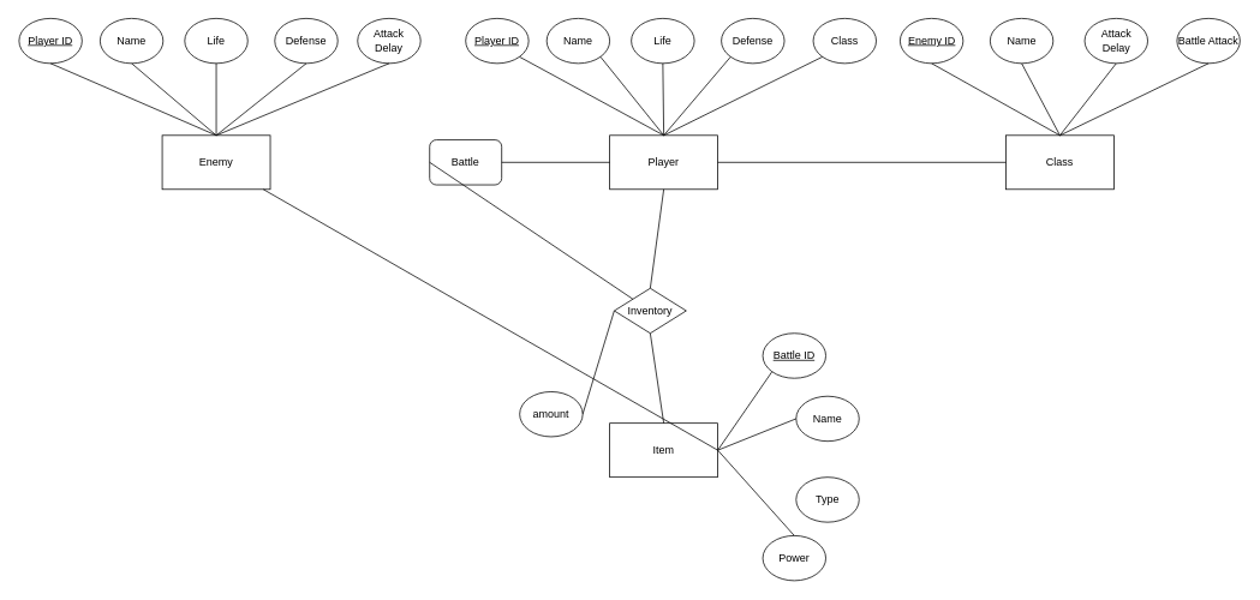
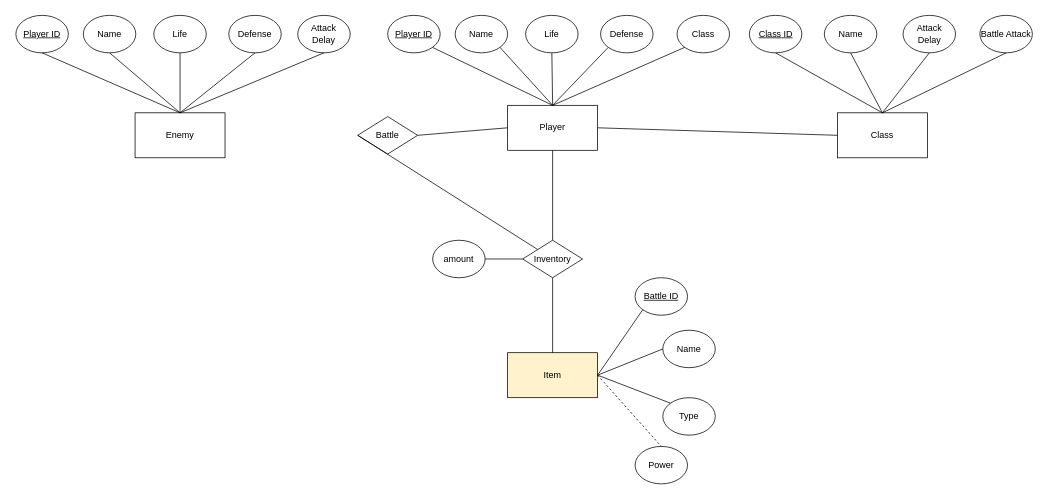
  <mxCell id="0" />
  <mxCell id="1" parent="0" />
- <mxCell id="2" value="Player" style="rounded=0;whiteSpace=wrap;html=1;" parent="1" vertex="1"><mxGeometry x="676" y="150" width="120" height="60" as="geometry" /></mxCell>
- <mxCell id="3" value="Battle" style="whiteSpace=wrap;html=1;rounded=1;" parent="1" vertex="1"><mxGeometry x="476" y="155" width="80" height="50" as="geometry" /></mxCell>
+ <mxCell id="2" value="Player" style="rounded=0;whiteSpace=wrap;html=1;" parent="1" vertex="1"><mxGeometry x="676" y="140" width="120" height="60" as="geometry" /></mxCell>
+ <mxCell id="3" value="Battle" style="rhombus;whiteSpace=wrap;html=1;" parent="1" vertex="1"><mxGeometry x="476" y="155" width="80" height="50" as="geometry" /></mxCell>
  <mxCell id="4" value="Enemy" style="rounded=0;whiteSpace=wrap;html=1;" parent="1" vertex="1"><mxGeometry x="179" y="150" width="120" height="60" as="geometry" /></mxCell>
- <mxCell id="5" value="Item" style="rounded=0;whiteSpace=wrap;html=1;" parent="1" vertex="1"><mxGeometry x="676" y="470" width="120" height="60" as="geometry" /></mxCell>
- <mxCell id="6" value="Inventory" style="rhombus;whiteSpace=wrap;html=1;" parent="1" vertex="1"><mxGeometry x="681" y="320" width="80" height="50" as="geometry" /></mxCell>
+ <mxCell id="5" value="Item" style="rounded=0;whiteSpace=wrap;html=1;fillColor=#fff2cc;" parent="1" vertex="1"><mxGeometry x="676" y="470" width="120" height="60" as="geometry" /></mxCell>
+ <mxCell id="6" value="Inventory" style="rhombus;whiteSpace=wrap;html=1;" parent="1" vertex="1"><mxGeometry x="696" y="320" width="80" height="50" as="geometry" /></mxCell>
  <mxCell id="7" value="" style="endArrow=none;html=1;rounded=0;entryX=0.5;entryY=1;entryDx=0;entryDy=0;exitX=0.5;exitY=0;exitDx=0;exitDy=0;" parent="1" source="6" target="2" edge="1"><mxGeometry width="50" height="50" relative="1" as="geometry"><mxPoint x="516" y="430" as="sourcePoint" /><mxPoint x="566" y="380" as="targetPoint" /></mxGeometry></mxCell>
  <mxCell id="8" value="" style="endArrow=none;html=1;rounded=0;entryX=0.5;entryY=1;entryDx=0;entryDy=0;exitX=0.5;exitY=0;exitDx=0;exitDy=0;" parent="1" source="5" target="6" edge="1"><mxGeometry width="50" height="50" relative="1" as="geometry"><mxPoint x="896" y="410" as="sourcePoint" /><mxPoint x="896" y="300" as="targetPoint" /></mxGeometry></mxCell>
  <mxCell id="9" value="" style="endArrow=none;html=1;rounded=0;entryX=1;entryY=0.5;entryDx=0;entryDy=0;exitX=0;exitY=0.5;exitDx=0;exitDy=0;" parent="1" source="2" target="3" edge="1"><mxGeometry width="50" height="50" relative="1" as="geometry"><mxPoint x="566" y="350" as="sourcePoint" /><mxPoint x="566" y="240" as="targetPoint" /></mxGeometry></mxCell>
  <mxCell id="10" value="" style="endArrow=none;html=1;rounded=0;exitX=0;exitY=0.5;exitDx=0;exitDy=0;" parent="1" source="3" target="6" edge="1"><mxGeometry width="50" height="50" relative="1" as="geometry"><mxPoint x="626" y="290" as="sourcePoint" /><mxPoint x="506" y="290" as="targetPoint" /></mxGeometry></mxCell>
  <mxCell id="11" value="Player ID" style="ellipse;whiteSpace=wrap;html=1;fontStyle=4" parent="1" vertex="1"><mxGeometry x="516" y="20" width="70" height="50" as="geometry" /></mxCell>
  <mxCell id="12" value="Name" style="ellipse;whiteSpace=wrap;html=1;" parent="1" vertex="1"><mxGeometry x="606" y="20" width="70" height="50" as="geometry" /></mxCell>
  <mxCell id="13" value="Life" style="ellipse;whiteSpace=wrap;html=1;" parent="1" vertex="1"><mxGeometry x="700" y="20" width="70" height="50" as="geometry" /></mxCell>
  <mxCell id="14" value="Defense" style="ellipse;whiteSpace=wrap;html=1;" parent="1" vertex="1"><mxGeometry x="800" y="20" width="70" height="50" as="geometry" /></mxCell>
  <mxCell id="15" value="Class" style="ellipse;whiteSpace=wrap;html=1;" parent="1" vertex="1"><mxGeometry x="902" y="20" width="70" height="50" as="geometry" /></mxCell>
  <mxCell id="16" value="&lt;div&gt;Class&lt;/div&gt;" style="rounded=0;whiteSpace=wrap;html=1;" parent="1" vertex="1"><mxGeometry x="1116" y="150" width="120" height="60" as="geometry" /></mxCell>
  <mxCell id="17" value="" style="endArrow=none;html=1;rounded=0;entryX=1;entryY=0.5;entryDx=0;entryDy=0;exitX=0;exitY=0.5;exitDx=0;exitDy=0;" parent="1" source="16" target="2" edge="1"><mxGeometry width="50" height="50" relative="1" as="geometry"><mxPoint x="1041" y="190" as="sourcePoint" /><mxPoint x="921" y="190" as="targetPoint" /></mxGeometry></mxCell>
  <mxCell id="18" value="" style="endArrow=none;html=1;rounded=0;entryX=1;entryY=1;entryDx=0;entryDy=0;exitX=0.5;exitY=0;exitDx=0;exitDy=0;" parent="1" source="2" target="11" edge="1"><mxGeometry width="50" height="50" relative="1" as="geometry"><mxPoint x="626" y="160" as="sourcePoint" /><mxPoint x="676" y="110" as="targetPoint" /></mxGeometry></mxCell>
  <mxCell id="19" value="" style="endArrow=none;html=1;rounded=0;entryX=1;entryY=1;entryDx=0;entryDy=0;exitX=0.5;exitY=0;exitDx=0;exitDy=0;" parent="1" source="2" target="12" edge="1"><mxGeometry width="50" height="50" relative="1" as="geometry"><mxPoint x="746" y="160" as="sourcePoint" /><mxPoint x="561" y="80" as="targetPoint" /></mxGeometry></mxCell>
  <mxCell id="20" value="" style="endArrow=none;html=1;rounded=0;entryX=0.5;entryY=1;entryDx=0;entryDy=0;exitX=0.5;exitY=0;exitDx=0;exitDy=0;" parent="1" source="2" target="13" edge="1"><mxGeometry width="50" height="50" relative="1" as="geometry"><mxPoint x="756" y="170" as="sourcePoint" /><mxPoint x="571" y="90" as="targetPoint" /></mxGeometry></mxCell>
  <mxCell id="21" value="" style="endArrow=none;html=1;rounded=0;entryX=0;entryY=1;entryDx=0;entryDy=0;exitX=0.5;exitY=0;exitDx=0;exitDy=0;" parent="1" source="2" target="14" edge="1"><mxGeometry width="50" height="50" relative="1" as="geometry"><mxPoint x="766" y="180" as="sourcePoint" /><mxPoint x="581" y="100" as="targetPoint" /></mxGeometry></mxCell>
  <mxCell id="22" value="" style="endArrow=none;html=1;rounded=0;entryX=0;entryY=1;entryDx=0;entryDy=0;exitX=0.5;exitY=0;exitDx=0;exitDy=0;" parent="1" source="2" target="15" edge="1"><mxGeometry width="50" height="50" relative="1" as="geometry"><mxPoint x="776" y="190" as="sourcePoint" /><mxPoint x="591" y="110" as="targetPoint" /></mxGeometry></mxCell>
  <mxCell id="23" value="&lt;div&gt;Name&lt;/div&gt;" style="ellipse;whiteSpace=wrap;html=1;" parent="1" vertex="1"><mxGeometry x="1098.5" y="20" width="70" height="50" as="geometry" /></mxCell>
- <mxCell id="24" value="Enemy ID" style="ellipse;whiteSpace=wrap;html=1;fontStyle=4" parent="1" vertex="1"><mxGeometry x="998.5" y="20" width="70" height="50" as="geometry" /></mxCell>
+ <mxCell id="24" value="Class ID" style="ellipse;whiteSpace=wrap;html=1;fontStyle=4" parent="1" vertex="1"><mxGeometry x="998.5" y="20" width="70" height="50" as="geometry" /></mxCell>
  <mxCell id="25" value="&lt;div&gt;Attack&lt;/div&gt;&lt;div&gt;Delay&lt;br&gt;&lt;/div&gt;" style="ellipse;whiteSpace=wrap;html=1;" parent="1" vertex="1"><mxGeometry x="1203.5" y="20" width="70" height="50" as="geometry" /></mxCell>
  <mxCell id="26" value="Battle Attack" style="ellipse;whiteSpace=wrap;html=1;" parent="1" vertex="1"><mxGeometry x="1306" y="20" width="70" height="50" as="geometry" /></mxCell>
  <mxCell id="27" value="" style="endArrow=none;html=1;rounded=0;entryX=0.5;entryY=1;entryDx=0;entryDy=0;exitX=0.5;exitY=0;exitDx=0;exitDy=0;" parent="1" source="16" target="24" edge="1"><mxGeometry width="50" height="50" relative="1" as="geometry"><mxPoint x="746" y="160" as="sourcePoint" /><mxPoint x="922" y="73" as="targetPoint" /></mxGeometry></mxCell>
  <mxCell id="28" value="" style="endArrow=none;html=1;rounded=0;entryX=0.5;entryY=1;entryDx=0;entryDy=0;" parent="1" target="23" edge="1"><mxGeometry width="50" height="50" relative="1" as="geometry"><mxPoint x="1176" y="150" as="sourcePoint" /><mxPoint x="1044" y="80" as="targetPoint" /></mxGeometry></mxCell>
  <mxCell id="29" value="" style="endArrow=none;html=1;rounded=0;entryX=0.5;entryY=1;entryDx=0;entryDy=0;exitX=0.5;exitY=0;exitDx=0;exitDy=0;" parent="1" source="16" target="25" edge="1"><mxGeometry width="50" height="50" relative="1" as="geometry"><mxPoint x="1186" y="160" as="sourcePoint" /><mxPoint x="1144" y="80" as="targetPoint" /></mxGeometry></mxCell>
  <mxCell id="30" value="" style="endArrow=none;html=1;rounded=0;entryX=0.5;entryY=1;entryDx=0;entryDy=0;exitX=0.5;exitY=0;exitDx=0;exitDy=0;" parent="1" source="16" target="26" edge="1"><mxGeometry width="50" height="50" relative="1" as="geometry"><mxPoint x="1186" y="160" as="sourcePoint" /><mxPoint x="1249" y="80" as="targetPoint" /></mxGeometry></mxCell>
  <mxCell id="31" value="Battle ID" style="ellipse;whiteSpace=wrap;html=1;fontStyle=4" parent="1" vertex="1"><mxGeometry x="846" y="370" width="70" height="50" as="geometry" /></mxCell>
  <mxCell id="32" value="&lt;div&gt;Name&lt;/div&gt;" style="ellipse;whiteSpace=wrap;html=1;" parent="1" vertex="1"><mxGeometry x="883" y="440" width="70" height="50" as="geometry" /></mxCell>
  <mxCell id="33" value="Type" style="ellipse;whiteSpace=wrap;html=1;" parent="1" vertex="1"><mxGeometry x="883" y="530" width="70" height="50" as="geometry" /></mxCell>
  <mxCell id="34" value="Power" style="ellipse;whiteSpace=wrap;html=1;" parent="1" vertex="1"><mxGeometry x="846" y="595" width="70" height="50" as="geometry" /></mxCell>
  <mxCell id="35" value="" style="endArrow=none;html=1;rounded=0;entryX=0;entryY=1;entryDx=0;entryDy=0;exitX=1;exitY=0.5;exitDx=0;exitDy=0;" parent="1" source="5" target="31" edge="1"><mxGeometry width="50" height="50" relative="1" as="geometry"><mxPoint x="606" y="650" as="sourcePoint" /><mxPoint x="656" y="600" as="targetPoint" /></mxGeometry></mxCell>
  <mxCell id="36" value="" style="endArrow=none;html=1;rounded=0;entryX=0;entryY=0.5;entryDx=0;entryDy=0;exitX=1;exitY=0.5;exitDx=0;exitDy=0;" parent="1" source="5" target="32" edge="1"><mxGeometry width="50" height="50" relative="1" as="geometry"><mxPoint x="806" y="510" as="sourcePoint" /><mxPoint x="866" y="443" as="targetPoint" /></mxGeometry></mxCell>
- <mxCell id="37" value="" style="endArrow=none;html=1;rounded=0;exitX=1;exitY=0.5;exitDx=0;exitDy=0;" parent="1" source="5" target="4" edge="1"><mxGeometry width="50" height="50" relative="1" as="geometry"><mxPoint x="806" y="510" as="sourcePoint" /><mxPoint x="893" y="505" as="targetPoint" /></mxGeometry></mxCell>
- <mxCell id="38" value="" style="endArrow=none;html=1;rounded=0;entryX=0.5;entryY=0;entryDx=0;entryDy=0;exitX=1;exitY=0.5;exitDx=0;exitDy=0;" parent="1" source="5" target="34" edge="1"><mxGeometry width="50" height="50" relative="1" as="geometry"><mxPoint x="806" y="510" as="sourcePoint" /><mxPoint x="903" y="577" as="targetPoint" /></mxGeometry></mxCell>
+ <mxCell id="37" value="" style="endArrow=none;html=1;rounded=0;entryX=0;entryY=0;entryDx=0;entryDy=0;exitX=1;exitY=0.5;exitDx=0;exitDy=0;" parent="1" source="5" target="33" edge="1"><mxGeometry width="50" height="50" relative="1" as="geometry"><mxPoint x="806" y="510" as="sourcePoint" /><mxPoint x="893" y="505" as="targetPoint" /></mxGeometry></mxCell>
+ <mxCell id="38" value="" style="endArrow=none;html=1;rounded=0;entryX=0.5;entryY=0;entryDx=0;entryDy=0;exitX=1;exitY=0.5;exitDx=0;exitDy=0;dashed=1;" parent="1" source="5" target="34" edge="1"><mxGeometry width="50" height="50" relative="1" as="geometry"><mxPoint x="806" y="510" as="sourcePoint" /><mxPoint x="903" y="577" as="targetPoint" /></mxGeometry></mxCell>
  <mxCell id="39" value="Player ID" style="ellipse;whiteSpace=wrap;html=1;fontStyle=4" parent="1" vertex="1"><mxGeometry x="20" y="20" width="70" height="50" as="geometry" /></mxCell>
  <mxCell id="40" value="Name" style="ellipse;whiteSpace=wrap;html=1;" parent="1" vertex="1"><mxGeometry x="110" y="20" width="70" height="50" as="geometry" /></mxCell>
  <mxCell id="41" value="Life" style="ellipse;whiteSpace=wrap;html=1;" parent="1" vertex="1"><mxGeometry x="204" y="20" width="70" height="50" as="geometry" /></mxCell>
  <mxCell id="42" value="Defense" style="ellipse;whiteSpace=wrap;html=1;" parent="1" vertex="1"><mxGeometry x="304" y="20" width="70" height="50" as="geometry" /></mxCell>
  <mxCell id="43" value="" style="endArrow=none;html=1;rounded=0;entryX=0.5;entryY=1;entryDx=0;entryDy=0;exitX=0.5;exitY=0;exitDx=0;exitDy=0;" parent="1" source="4" target="41" edge="1"><mxGeometry width="50" height="50" relative="1" as="geometry"><mxPoint x="86" y="310" as="sourcePoint" /><mxPoint x="136" y="260" as="targetPoint" /></mxGeometry></mxCell>
  <mxCell id="44" value="" style="endArrow=none;html=1;rounded=0;entryX=0.5;entryY=1;entryDx=0;entryDy=0;exitX=0.5;exitY=0;exitDx=0;exitDy=0;" parent="1" source="4" target="40" edge="1"><mxGeometry width="50" height="50" relative="1" as="geometry"><mxPoint x="249" y="160" as="sourcePoint" /><mxPoint x="249" y="80" as="targetPoint" /></mxGeometry></mxCell>
  <mxCell id="45" value="" style="endArrow=none;html=1;rounded=0;entryX=0.5;entryY=1;entryDx=0;entryDy=0;exitX=0.5;exitY=0;exitDx=0;exitDy=0;" parent="1" source="4" target="39" edge="1"><mxGeometry width="50" height="50" relative="1" as="geometry"><mxPoint x="259" y="170" as="sourcePoint" /><mxPoint x="155" y="80" as="targetPoint" /></mxGeometry></mxCell>
  <mxCell id="46" value="" style="endArrow=none;html=1;rounded=0;entryX=0.5;entryY=1;entryDx=0;entryDy=0;exitX=0.5;exitY=0;exitDx=0;exitDy=0;" parent="1" source="4" target="42" edge="1"><mxGeometry width="50" height="50" relative="1" as="geometry"><mxPoint x="269" y="180" as="sourcePoint" /><mxPoint x="65" y="80" as="targetPoint" /></mxGeometry></mxCell>
  <mxCell id="47" value="&lt;div&gt;Attack&lt;/div&gt;&lt;div&gt;Delay&lt;br&gt;&lt;/div&gt;" style="ellipse;whiteSpace=wrap;html=1;" parent="1" vertex="1"><mxGeometry x="396" y="20" width="70" height="50" as="geometry" /></mxCell>
  <mxCell id="48" value="" style="endArrow=none;html=1;rounded=0;entryX=0.5;entryY=1;entryDx=0;entryDy=0;exitX=0.5;exitY=0;exitDx=0;exitDy=0;" parent="1" source="4" target="47" edge="1"><mxGeometry width="50" height="50" relative="1" as="geometry"><mxPoint x="249" y="160" as="sourcePoint" /><mxPoint x="349" y="80" as="targetPoint" /></mxGeometry></mxCell>
  <mxCell id="49" value="" style="endArrow=none;html=1;rounded=0;entryX=1;entryY=0.5;entryDx=0;entryDy=0;exitX=0;exitY=0.5;exitDx=0;exitDy=0;" edge="1" parent="1" source="6" target="50"><mxGeometry width="50" height="50" relative="1" as="geometry"><mxPoint x="701" y="344.5" as="sourcePoint" /><mxPoint x="581" y="344.5" as="targetPoint" /></mxGeometry></mxCell>
- <mxCell id="50" value="&lt;div&gt;amount&lt;/div&gt;" style="ellipse;whiteSpace=wrap;html=1;" vertex="1" parent="1"><mxGeometry x="576" y="435" width="70" height="50" as="geometry" /></mxCell>
+ <mxCell id="50" value="&lt;div&gt;amount&lt;/div&gt;" style="ellipse;whiteSpace=wrap;html=1;" vertex="1" parent="1"><mxGeometry x="576" y="320" width="70" height="50" as="geometry" /></mxCell>
